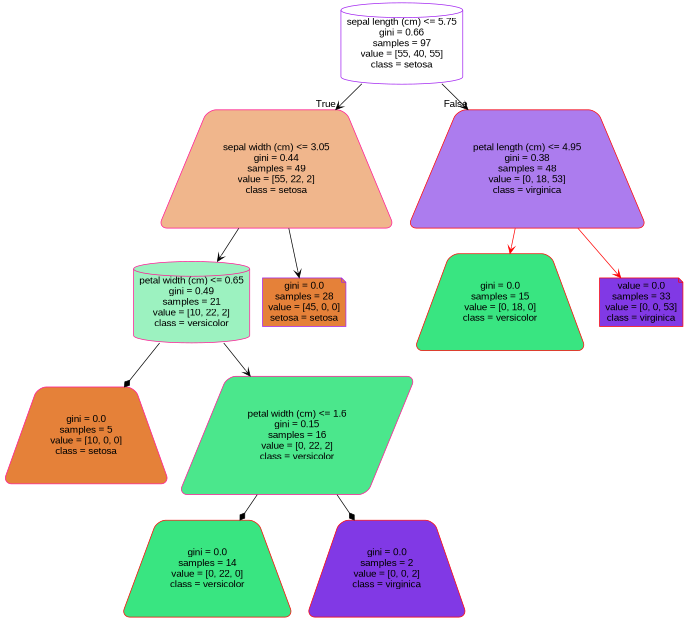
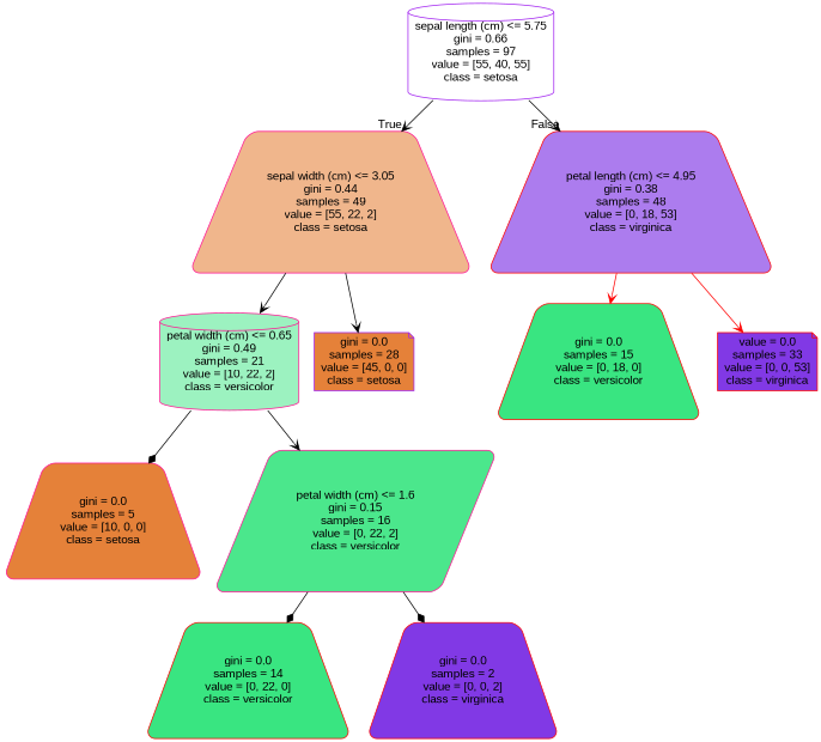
  digraph {
    fontname="Liberation Sans"
    node [color=red fillcolor="#e58139" fontname="Liberation Sans" shape=trapezium style="filled, rounded"]
    edge [arrowhead=vee color=black fontname="Liberation Sans"]
    n1 [color=purple fillcolor="#ffffff" label="sepal length (cm) <= 5.75\ngini = 0.66\nsamples = 97\nvalue = [55, 40, 55]\nclass = setosa" shape=cylinder]
    n2 [color=deeppink fillcolor="#f0b68c" label="sepal width (cm) <= 3.05\ngini = 0.44\nsamples = 49\nvalue = [55, 22, 2]\nclass = setosa"]
    n3 [fillcolor="#ac7cee" label="petal length (cm) <= 4.95\ngini = 0.38\nsamples = 48\nvalue = [0, 18, 53]\nclass = virginica"]
    n4 [color=deeppink fillcolor="#9cf2c0" label="petal width (cm) <= 0.65\ngini = 0.49\nsamples = 21\nvalue = [10, 22, 2]\nclass = versicolor" shape=cylinder]
-   n5 [color=purple label="gini = 0.0\nsamples = 28\nvalue = [45, 0, 0]\nsetosa = setosa" shape=note]
+   n5 [color=purple label="gini = 0.0\nsamples = 28\nvalue = [45, 0, 0]\nclass = setosa" shape=note]
    n6 [fillcolor="#39e581" label="gini = 0.0\nsamples = 15\nvalue = [0, 18, 0]\nclass = versicolor"]
    n7 [fillcolor="#8139e5" label="value = 0.0\nsamples = 33\nvalue = [0, 0, 53]\nclass = virginica" shape=note]
    n8 [color=deeppink label="gini = 0.0\nsamples = 5\nvalue = [10, 0, 0]\nclass = setosa"]
    n9 [color=deeppink fillcolor="#4be78c" label="petal width (cm) <= 1.6\ngini = 0.15\nsamples = 16\nvalue = [0, 22, 2]\nclass = versicolor" shape=parallelogram]
    n10 [fillcolor="#39e581" label="gini = 0.0\nsamples = 14\nvalue = [0, 22, 0]\nclass = versicolor"]
    n11 [fillcolor="#8139e5" label="gini = 0.0\nsamples = 2\nvalue = [0, 0, 2]\nclass = virginica"]
    n1 -> n2 [headlabel=True labelangle=45 labeldistance=2.5]
    n1 -> n3 [headlabel=False labelangle=-45 labeldistance=2.5]
    n2 -> n4
    n2 -> n5
    n3 -> n6 [color=red]
    n3 -> n7 [color=red]
    n4 -> n8 [arrowhead=diamond]
    n4 -> n9
    n9 -> n10 [arrowhead=diamond]
    n9 -> n11 [arrowhead=diamond]
  }
